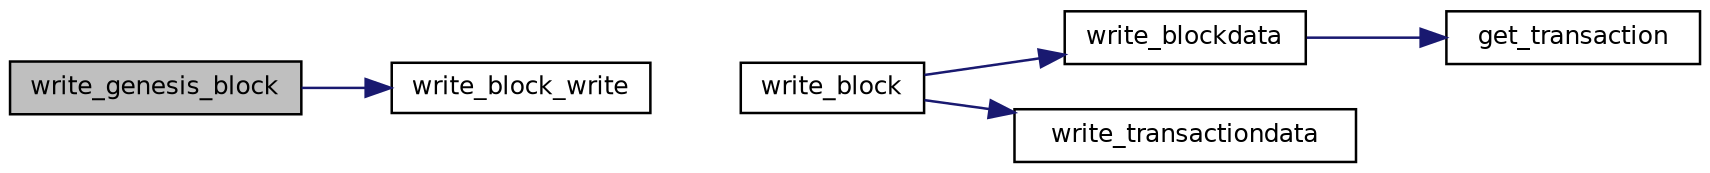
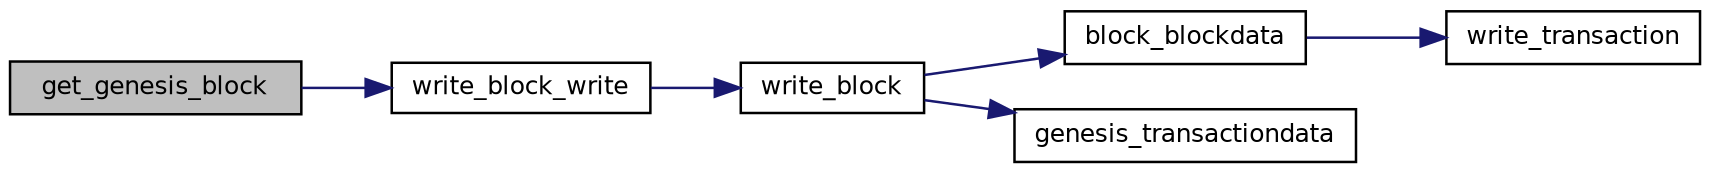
  digraph {
    rankdir=LR
    node [color=black fillcolor=white fontname=Helvetica fontsize=10 shape=record style=filled]
    edge [color=midnightblue fontname=Helvetica fontsize=10 labelfontname=Helvetica labelfontsize=10 style=solid]
-   n1 [fillcolor=grey75 fontcolor=black height=0.2 label=write_genesis_block width=0.4]
+   n1 [fillcolor=grey75 fontcolor=black height=0.2 label=get_genesis_block width=0.4]
    n2 [height=0.2 label=write_block_write width=0.4]
    n3 [height=0.2 label=write_block width=0.4]
-   n4 [height=0.2 label=write_blockdata width=0.4]
-   n5 [height=0.2 label=write_transactiondata width=0.4]
-   n6 [height=0.2 label=get_transaction width=0.4]
+   n4 [height=0.2 label=block_blockdata width=0.4]
+   n5 [height=0.2 label=genesis_transactiondata width=0.4]
+   n6 [height=0.2 label=write_transaction width=0.4]
    n1 -> n2
+   n2 -> n3
    n3 -> n4
    n3 -> n5
    n4 -> n6
  }
